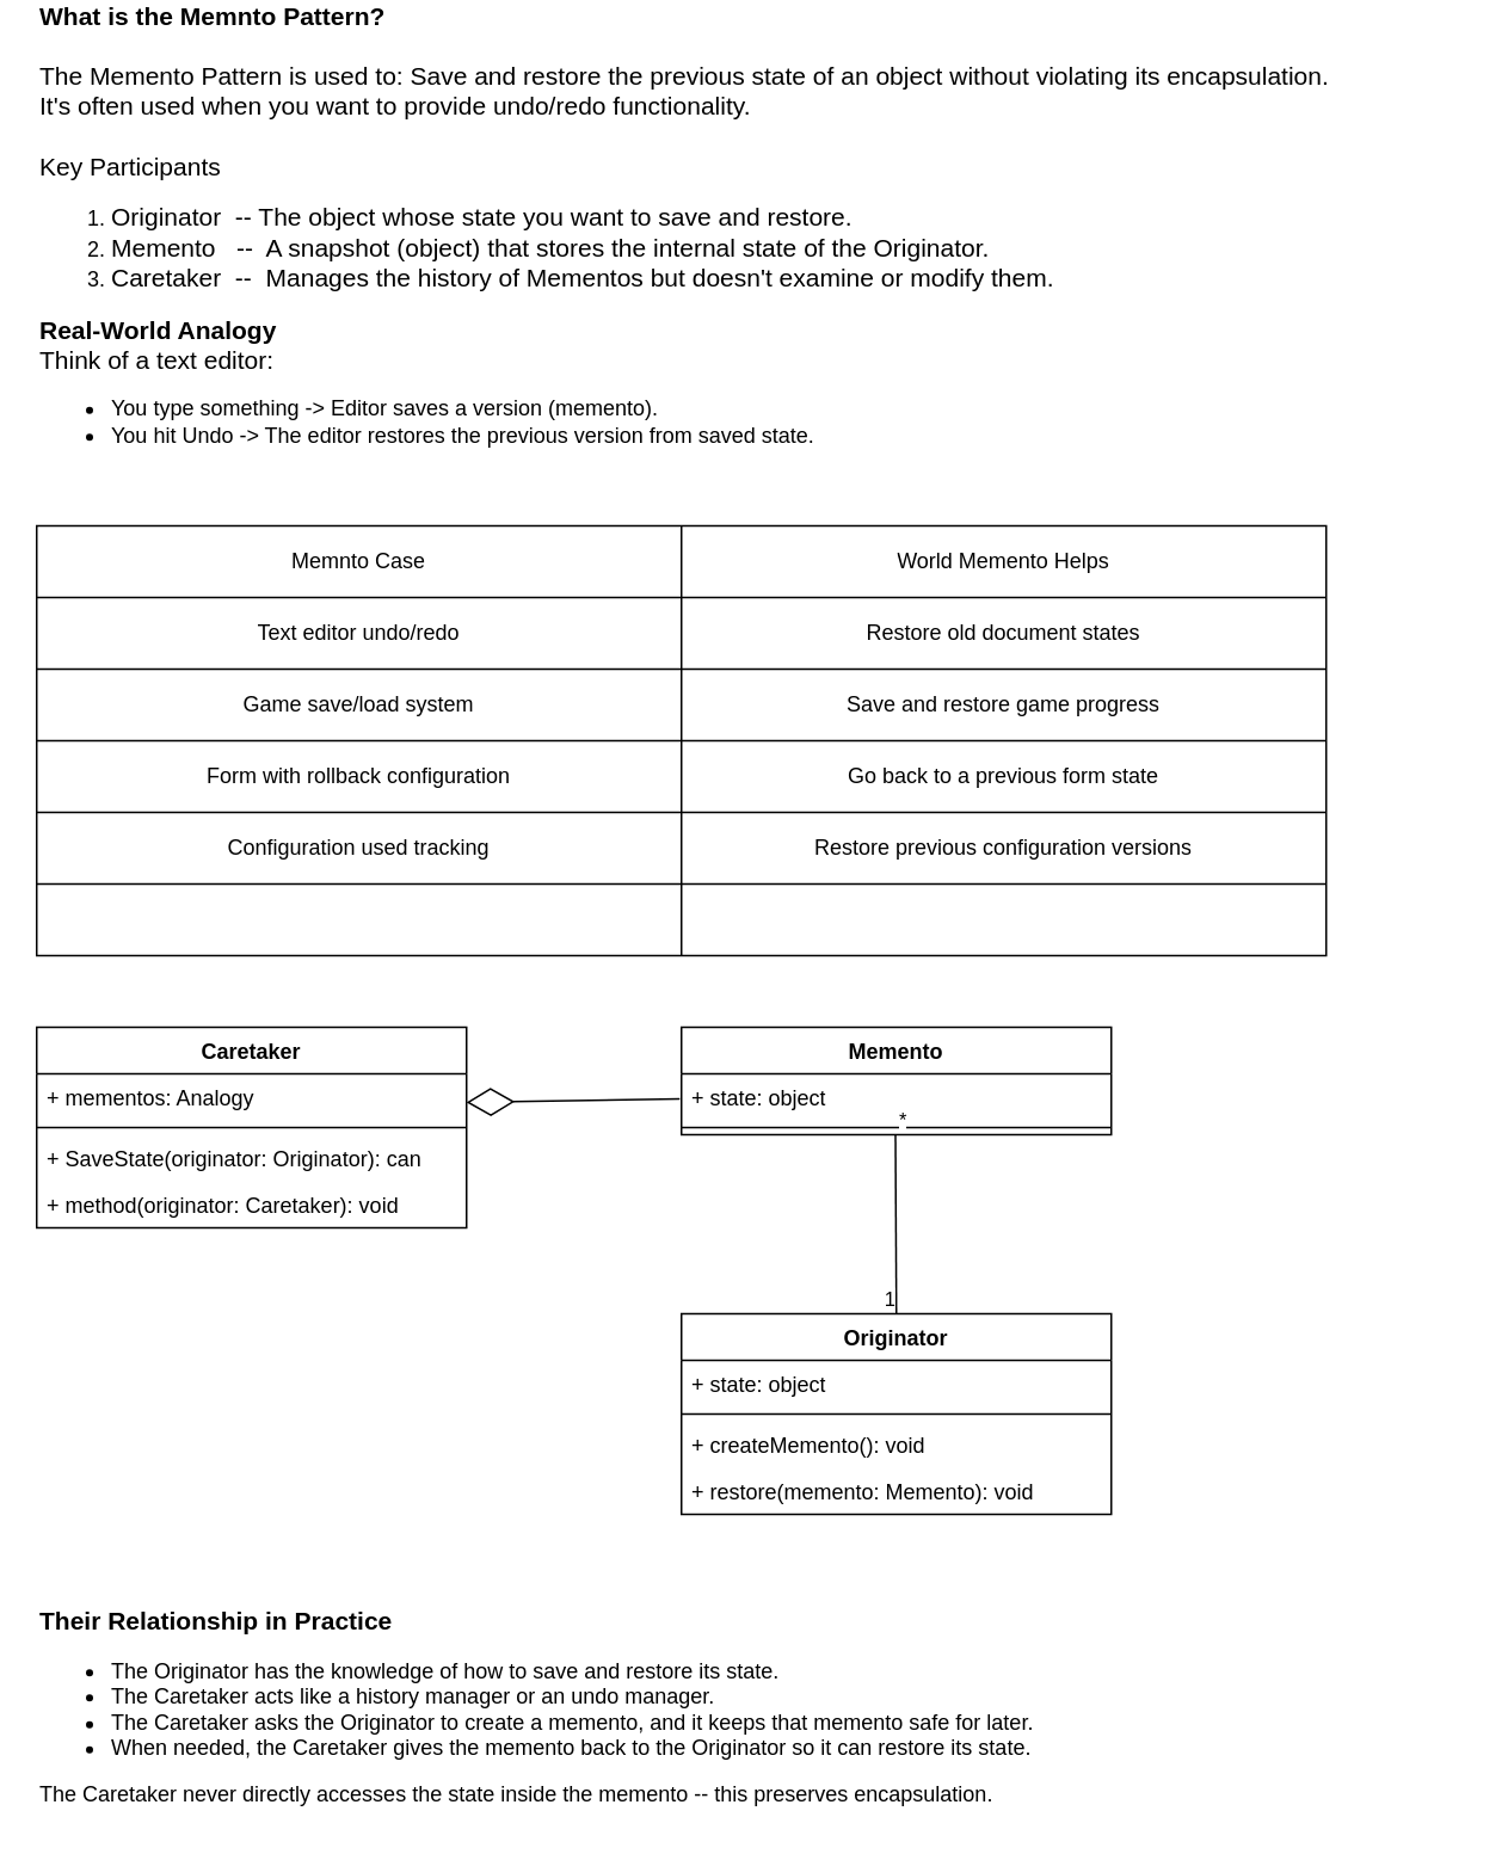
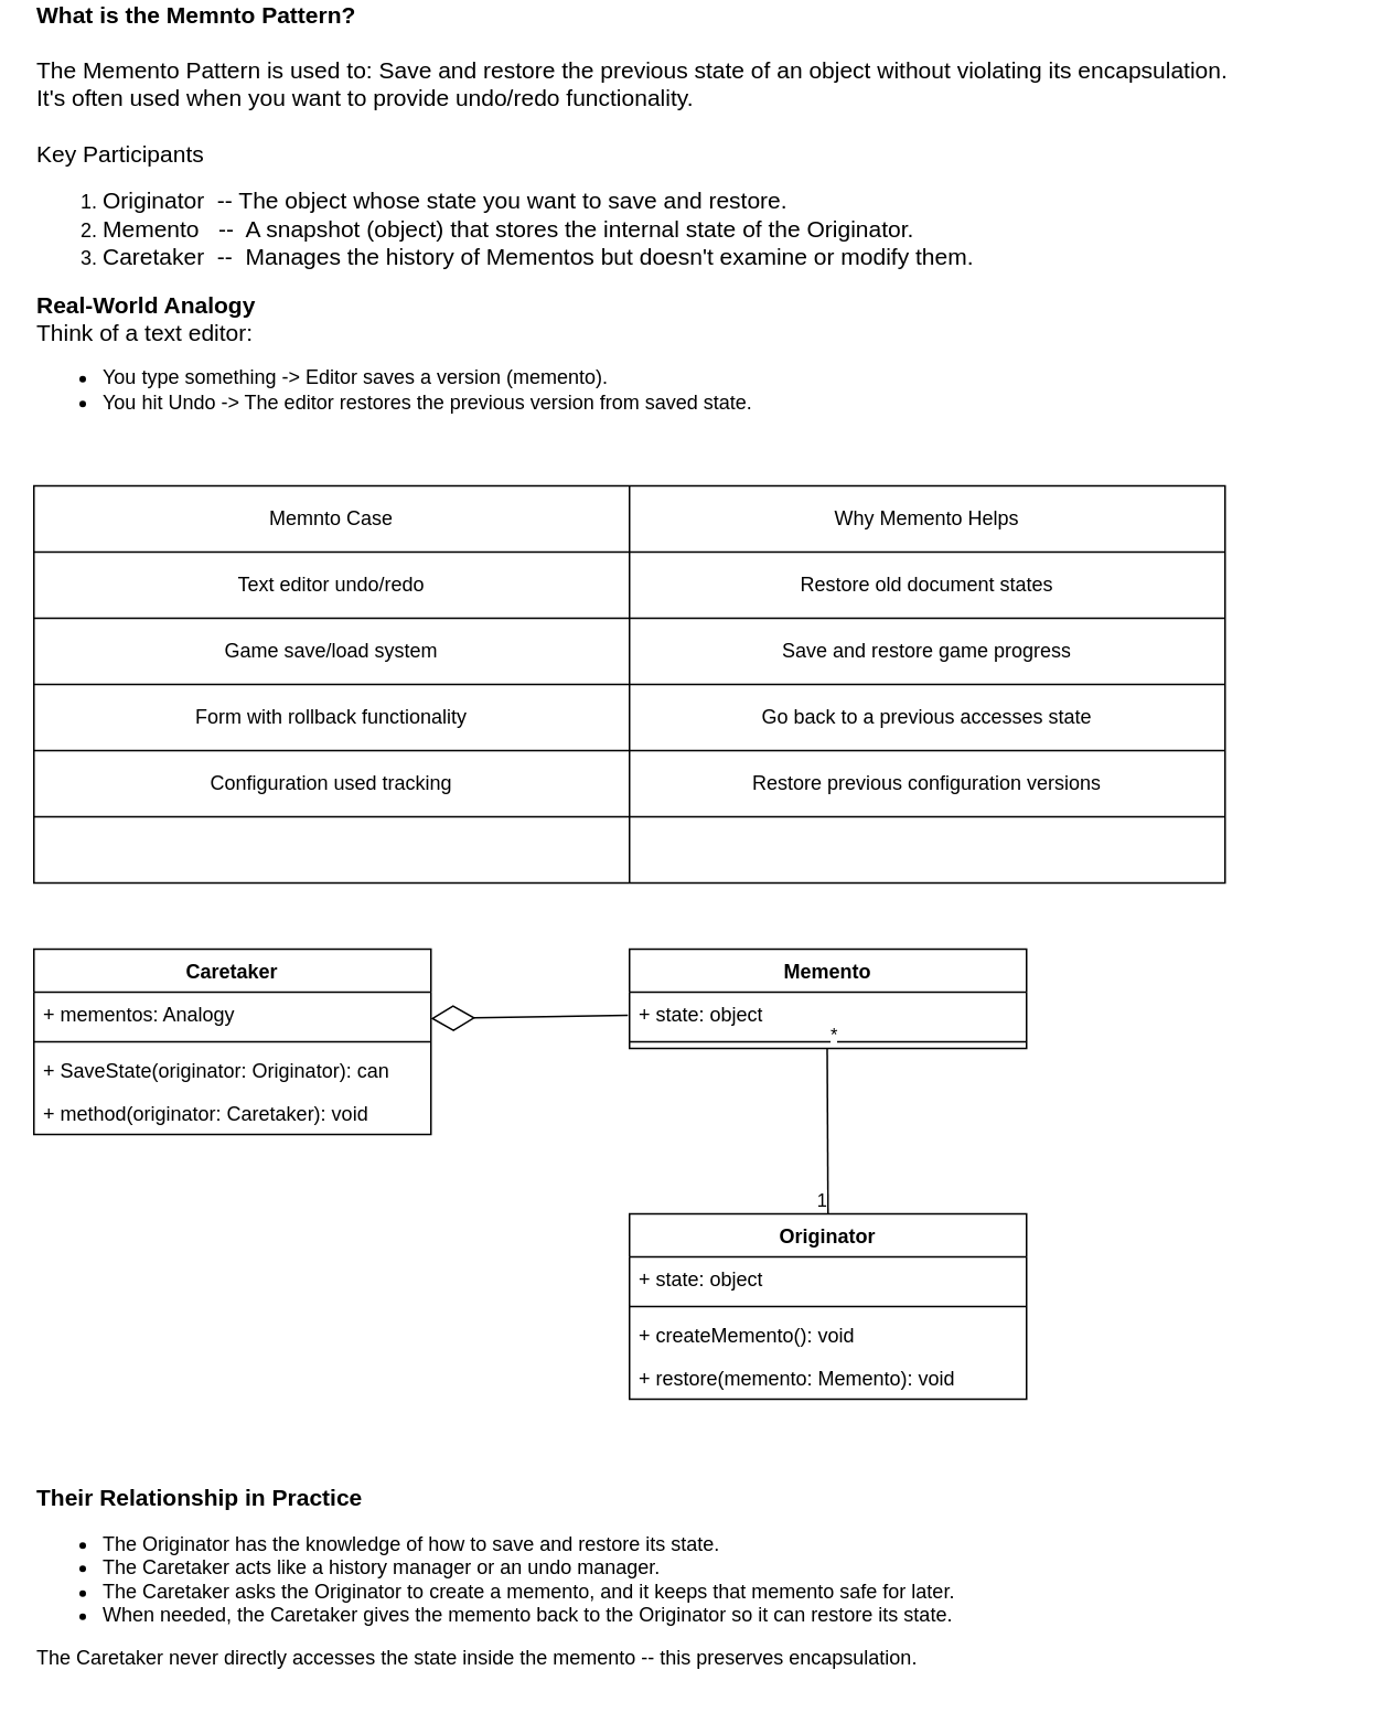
  <mxCell id="0" />
  <mxCell id="1" parent="0" />
  <mxCell id="2" value="&lt;div&gt;&lt;b&gt;&lt;font style=&quot;font-size: 14px;&quot;&gt;What is the Memnto Pattern?&lt;/font&gt;&lt;/b&gt;&lt;/div&gt;&lt;div&gt;&lt;b&gt;&lt;font style=&quot;font-size: 14px;&quot;&gt;&lt;br&gt;&lt;/font&gt;&lt;/b&gt;&lt;/div&gt;&lt;div&gt;&lt;font style=&quot;font-size: 14px;&quot;&gt;The Memento Pattern is used to: Save and restore the previous state of an object without violating its encapsulation.&lt;/font&gt;&lt;/div&gt;&lt;div&gt;&lt;font style=&quot;font-size: 14px;&quot;&gt;It's often used when you want to provide undo/redo functionality.&lt;/font&gt;&lt;/div&gt;&lt;div&gt;&lt;font style=&quot;font-size: 14px;&quot;&gt;&lt;br&gt;&lt;/font&gt;&lt;/div&gt;&lt;div&gt;&lt;font style=&quot;font-size: 14px;&quot;&gt;Key Participants&lt;/font&gt;&lt;/div&gt;&lt;div&gt;&lt;ol&gt;&lt;li&gt;&lt;font style=&quot;font-size: 14px;&quot;&gt;Originator&amp;nbsp; -- The object whose state you want to save and restore.&lt;/font&gt;&lt;/li&gt;&lt;li&gt;&lt;font style=&quot;font-size: 14px;&quot;&gt;Memento&amp;nbsp;&amp;nbsp; --&amp;nbsp; A snapshot (object) that stores the internal state of the Originator.&lt;/font&gt;&lt;/li&gt;&lt;li&gt;&lt;font style=&quot;font-size: 14px;&quot;&gt;Caretaker&amp;nbsp; --&amp;nbsp; Manages the history of Mementos but doesn't examine or modify them.&lt;/font&gt;&lt;/li&gt;&lt;/ol&gt;&lt;div&gt;&lt;b&gt;&lt;font style=&quot;font-size: 14px;&quot;&gt;Real-World Analogy&lt;/font&gt;&lt;/b&gt;&lt;/div&gt;&lt;div&gt;&lt;font style=&quot;font-size: 14px;&quot;&gt;Think of a text editor:&lt;/font&gt;&lt;/div&gt;&lt;div&gt;&lt;ul&gt;&lt;li&gt;You type something -&amp;gt; Editor saves a version (memento).&lt;/li&gt;&lt;li&gt;You hit Undo -&amp;gt; The editor restores the previous version from saved state.&lt;/li&gt;&lt;/ul&gt;&lt;div&gt;&lt;br&gt;&lt;/div&gt;&lt;/div&gt;&lt;/div&gt;" style="text;html=1;align=left;verticalAlign=middle;whiteSpace=wrap;rounded=0;" vertex="1" parent="1"><mxGeometry x="20" y="20" width="800" height="230" as="geometry" /></mxCell>
  <mxCell id="3" value="" style="shape=table;startSize=0;container=1;collapsible=0;childLayout=tableLayout;" vertex="1" parent="1"><mxGeometry x="20" y="290" width="720" height="240" as="geometry" /></mxCell>
  <mxCell id="4" value="" style="shape=tableRow;horizontal=0;startSize=0;swimlaneHead=0;swimlaneBody=0;strokeColor=inherit;top=0;left=0;bottom=0;right=0;collapsible=0;dropTarget=0;fillColor=none;points=[[0,0.5],[1,0.5]];portConstraint=eastwest;" vertex="1" parent="3"><mxGeometry width="720" height="40" as="geometry" /></mxCell>
  <mxCell id="5" value="Memnto Case" style="shape=partialRectangle;html=1;whiteSpace=wrap;connectable=0;strokeColor=inherit;overflow=hidden;fillColor=none;top=0;left=0;bottom=0;right=0;pointerEvents=1;" vertex="1" parent="4"><mxGeometry width="360" height="40" as="geometry"><mxRectangle width="360" height="40" as="alternateBounds" /></mxGeometry></mxCell>
- <mxCell id="6" value="World Memento Helps" style="shape=partialRectangle;html=1;whiteSpace=wrap;connectable=0;strokeColor=inherit;overflow=hidden;fillColor=none;top=0;left=0;bottom=0;right=0;pointerEvents=1;" vertex="1" parent="4"><mxGeometry x="360" width="360" height="40" as="geometry"><mxRectangle width="360" height="40" as="alternateBounds" /></mxGeometry></mxCell>
+ <mxCell id="6" value="Why Memento Helps" style="shape=partialRectangle;html=1;whiteSpace=wrap;connectable=0;strokeColor=inherit;overflow=hidden;fillColor=none;top=0;left=0;bottom=0;right=0;pointerEvents=1;" vertex="1" parent="4"><mxGeometry x="360" width="360" height="40" as="geometry"><mxRectangle width="360" height="40" as="alternateBounds" /></mxGeometry></mxCell>
  <mxCell id="7" value="" style="shape=tableRow;horizontal=0;startSize=0;swimlaneHead=0;swimlaneBody=0;strokeColor=inherit;top=0;left=0;bottom=0;right=0;collapsible=0;dropTarget=0;fillColor=none;points=[[0,0.5],[1,0.5]];portConstraint=eastwest;" vertex="1" parent="3"><mxGeometry y="40" width="720" height="40" as="geometry" /></mxCell>
  <mxCell id="8" value="Text editor undo/redo" style="shape=partialRectangle;html=1;whiteSpace=wrap;connectable=0;strokeColor=inherit;overflow=hidden;fillColor=none;top=0;left=0;bottom=0;right=0;pointerEvents=1;" vertex="1" parent="7"><mxGeometry width="360" height="40" as="geometry"><mxRectangle width="360" height="40" as="alternateBounds" /></mxGeometry></mxCell>
  <mxCell id="9" value="Restore old document states" style="shape=partialRectangle;html=1;whiteSpace=wrap;connectable=0;strokeColor=inherit;overflow=hidden;fillColor=none;top=0;left=0;bottom=0;right=0;pointerEvents=1;" vertex="1" parent="7"><mxGeometry x="360" width="360" height="40" as="geometry"><mxRectangle width="360" height="40" as="alternateBounds" /></mxGeometry></mxCell>
  <mxCell id="10" value="" style="shape=tableRow;horizontal=0;startSize=0;swimlaneHead=0;swimlaneBody=0;strokeColor=inherit;top=0;left=0;bottom=0;right=0;collapsible=0;dropTarget=0;fillColor=none;points=[[0,0.5],[1,0.5]];portConstraint=eastwest;" vertex="1" parent="3"><mxGeometry y="80" width="720" height="40" as="geometry" /></mxCell>
  <mxCell id="11" value="Game save/load system" style="shape=partialRectangle;html=1;whiteSpace=wrap;connectable=0;strokeColor=inherit;overflow=hidden;fillColor=none;top=0;left=0;bottom=0;right=0;pointerEvents=1;" vertex="1" parent="10"><mxGeometry width="360" height="40" as="geometry"><mxRectangle width="360" height="40" as="alternateBounds" /></mxGeometry></mxCell>
  <mxCell id="12" value="Save and restore game progress" style="shape=partialRectangle;html=1;whiteSpace=wrap;connectable=0;strokeColor=inherit;overflow=hidden;fillColor=none;top=0;left=0;bottom=0;right=0;pointerEvents=1;" vertex="1" parent="10"><mxGeometry x="360" width="360" height="40" as="geometry"><mxRectangle width="360" height="40" as="alternateBounds" /></mxGeometry></mxCell>
  <mxCell id="13" value="" style="shape=tableRow;horizontal=0;startSize=0;swimlaneHead=0;swimlaneBody=0;strokeColor=inherit;top=0;left=0;bottom=0;right=0;collapsible=0;dropTarget=0;fillColor=none;points=[[0,0.5],[1,0.5]];portConstraint=eastwest;" vertex="1" parent="3"><mxGeometry y="120" width="720" height="40" as="geometry" /></mxCell>
- <mxCell id="14" value="Form with rollback configuration" style="shape=partialRectangle;html=1;whiteSpace=wrap;connectable=0;strokeColor=inherit;overflow=hidden;fillColor=none;top=0;left=0;bottom=0;right=0;pointerEvents=1;" vertex="1" parent="13"><mxGeometry width="360" height="40" as="geometry"><mxRectangle width="360" height="40" as="alternateBounds" /></mxGeometry></mxCell>
- <mxCell id="15" value="Go back to a previous form state" style="shape=partialRectangle;html=1;whiteSpace=wrap;connectable=0;strokeColor=inherit;overflow=hidden;fillColor=none;top=0;left=0;bottom=0;right=0;pointerEvents=1;" vertex="1" parent="13"><mxGeometry x="360" width="360" height="40" as="geometry"><mxRectangle width="360" height="40" as="alternateBounds" /></mxGeometry></mxCell>
+ <mxCell id="14" value="Form with rollback functionality" style="shape=partialRectangle;html=1;whiteSpace=wrap;connectable=0;strokeColor=inherit;overflow=hidden;fillColor=none;top=0;left=0;bottom=0;right=0;pointerEvents=1;" vertex="1" parent="13"><mxGeometry width="360" height="40" as="geometry"><mxRectangle width="360" height="40" as="alternateBounds" /></mxGeometry></mxCell>
+ <mxCell id="15" value="Go back to a previous accesses state" style="shape=partialRectangle;html=1;whiteSpace=wrap;connectable=0;strokeColor=inherit;overflow=hidden;fillColor=none;top=0;left=0;bottom=0;right=0;pointerEvents=1;" vertex="1" parent="13"><mxGeometry x="360" width="360" height="40" as="geometry"><mxRectangle width="360" height="40" as="alternateBounds" /></mxGeometry></mxCell>
  <mxCell id="16" value="" style="shape=tableRow;horizontal=0;startSize=0;swimlaneHead=0;swimlaneBody=0;strokeColor=inherit;top=0;left=0;bottom=0;right=0;collapsible=0;dropTarget=0;fillColor=none;points=[[0,0.5],[1,0.5]];portConstraint=eastwest;" vertex="1" parent="3"><mxGeometry y="160" width="720" height="40" as="geometry" /></mxCell>
  <mxCell id="17" value="Configuration used tracking" style="shape=partialRectangle;html=1;whiteSpace=wrap;connectable=0;strokeColor=inherit;overflow=hidden;fillColor=none;top=0;left=0;bottom=0;right=0;pointerEvents=1;" vertex="1" parent="16"><mxGeometry width="360" height="40" as="geometry"><mxRectangle width="360" height="40" as="alternateBounds" /></mxGeometry></mxCell>
  <mxCell id="18" value="Restore previous configuration versions" style="shape=partialRectangle;html=1;whiteSpace=wrap;connectable=0;strokeColor=inherit;overflow=hidden;fillColor=none;top=0;left=0;bottom=0;right=0;pointerEvents=1;" vertex="1" parent="16"><mxGeometry x="360" width="360" height="40" as="geometry"><mxRectangle width="360" height="40" as="alternateBounds" /></mxGeometry></mxCell>
  <mxCell id="19" value="" style="shape=tableRow;horizontal=0;startSize=0;swimlaneHead=0;swimlaneBody=0;strokeColor=inherit;top=0;left=0;bottom=0;right=0;collapsible=0;dropTarget=0;fillColor=none;points=[[0,0.5],[1,0.5]];portConstraint=eastwest;" vertex="1" parent="3"><mxGeometry y="200" width="720" height="40" as="geometry" /></mxCell>
  <mxCell id="20" value="" style="shape=partialRectangle;html=1;whiteSpace=wrap;connectable=0;strokeColor=inherit;overflow=hidden;fillColor=none;top=0;left=0;bottom=0;right=0;pointerEvents=1;" vertex="1" parent="19"><mxGeometry width="360" height="40" as="geometry"><mxRectangle width="360" height="40" as="alternateBounds" /></mxGeometry></mxCell>
  <mxCell id="21" value="" style="shape=partialRectangle;html=1;whiteSpace=wrap;connectable=0;strokeColor=inherit;overflow=hidden;fillColor=none;top=0;left=0;bottom=0;right=0;pointerEvents=1;" vertex="1" parent="19"><mxGeometry x="360" width="360" height="40" as="geometry"><mxRectangle width="360" height="40" as="alternateBounds" /></mxGeometry></mxCell>
  <mxCell id="22" value="Caretaker" style="swimlane;fontStyle=1;align=center;verticalAlign=top;childLayout=stackLayout;horizontal=1;startSize=26;horizontalStack=0;resizeParent=1;resizeParentMax=0;resizeLast=0;collapsible=1;marginBottom=0;whiteSpace=wrap;html=1;" vertex="1" parent="1"><mxGeometry x="20" y="570" width="240" height="112" as="geometry" /></mxCell>
  <mxCell id="23" value="+ mementos: Analogy" style="text;strokeColor=none;fillColor=none;align=left;verticalAlign=top;spacingLeft=4;spacingRight=4;overflow=hidden;rotatable=0;points=[[0,0.5],[1,0.5]];portConstraint=eastwest;whiteSpace=wrap;html=1;" vertex="1" parent="22"><mxGeometry y="26" width="240" height="26" as="geometry" /></mxCell>
  <mxCell id="24" value="" style="line;strokeWidth=1;fillColor=none;align=left;verticalAlign=middle;spacingTop=-1;spacingLeft=3;spacingRight=3;rotatable=0;labelPosition=right;points=[];portConstraint=eastwest;strokeColor=inherit;" vertex="1" parent="22"><mxGeometry y="52" width="240" height="8" as="geometry" /></mxCell>
  <mxCell id="25" value="+ SaveState(originator: Originator): can" style="text;strokeColor=none;fillColor=none;align=left;verticalAlign=top;spacingLeft=4;spacingRight=4;overflow=hidden;rotatable=0;points=[[0,0.5],[1,0.5]];portConstraint=eastwest;whiteSpace=wrap;html=1;" vertex="1" parent="22"><mxGeometry y="60" width="240" height="26" as="geometry" /></mxCell>
  <mxCell id="26" value="+ method(originator: Caretaker): void" style="text;strokeColor=none;fillColor=none;align=left;verticalAlign=top;spacingLeft=4;spacingRight=4;overflow=hidden;rotatable=0;points=[[0,0.5],[1,0.5]];portConstraint=eastwest;whiteSpace=wrap;html=1;" vertex="1" parent="22"><mxGeometry y="86" width="240" height="26" as="geometry" /></mxCell>
  <mxCell id="27" value="Originator" style="swimlane;fontStyle=1;align=center;verticalAlign=top;childLayout=stackLayout;horizontal=1;startSize=26;horizontalStack=0;resizeParent=1;resizeParentMax=0;resizeLast=0;collapsible=1;marginBottom=0;whiteSpace=wrap;html=1;" vertex="1" parent="1"><mxGeometry x="380" y="730" width="240" height="112" as="geometry" /></mxCell>
  <mxCell id="28" value="+ state: object" style="text;strokeColor=none;fillColor=none;align=left;verticalAlign=top;spacingLeft=4;spacingRight=4;overflow=hidden;rotatable=0;points=[[0,0.5],[1,0.5]];portConstraint=eastwest;whiteSpace=wrap;html=1;" vertex="1" parent="27"><mxGeometry y="26" width="240" height="26" as="geometry" /></mxCell>
  <mxCell id="29" value="" style="line;strokeWidth=1;fillColor=none;align=left;verticalAlign=middle;spacingTop=-1;spacingLeft=3;spacingRight=3;rotatable=0;labelPosition=right;points=[];portConstraint=eastwest;strokeColor=inherit;" vertex="1" parent="27"><mxGeometry y="52" width="240" height="8" as="geometry" /></mxCell>
  <mxCell id="30" value="+ createMemento(): void" style="text;strokeColor=none;fillColor=none;align=left;verticalAlign=top;spacingLeft=4;spacingRight=4;overflow=hidden;rotatable=0;points=[[0,0.5],[1,0.5]];portConstraint=eastwest;whiteSpace=wrap;html=1;" vertex="1" parent="27"><mxGeometry y="60" width="240" height="26" as="geometry" /></mxCell>
  <mxCell id="31" value="+ restore(memento: Memento): void" style="text;strokeColor=none;fillColor=none;align=left;verticalAlign=top;spacingLeft=4;spacingRight=4;overflow=hidden;rotatable=0;points=[[0,0.5],[1,0.5]];portConstraint=eastwest;whiteSpace=wrap;html=1;" vertex="1" parent="27"><mxGeometry y="86" width="240" height="26" as="geometry" /></mxCell>
  <mxCell id="32" value="" style="endArrow=diamondThin;endFill=0;endSize=24;html=1;rounded=0;entryX=1.008;entryY=-0.038;entryDx=0;entryDy=0;entryPerimeter=0;exitX=0.004;exitY=-0.115;exitDx=0;exitDy=0;exitPerimeter=0;" edge="1" parent="1"><mxGeometry width="160" relative="1" as="geometry"><mxPoint x="379.04" y="610" as="sourcePoint" /><mxPoint x="260" y="612.002" as="targetPoint" /></mxGeometry></mxCell>
  <mxCell id="33" value="Memento" style="swimlane;fontStyle=1;align=center;verticalAlign=top;childLayout=stackLayout;horizontal=1;startSize=26;horizontalStack=0;resizeParent=1;resizeParentMax=0;resizeLast=0;collapsible=1;marginBottom=0;whiteSpace=wrap;html=1;" vertex="1" parent="1"><mxGeometry x="380" y="570" width="240" height="60" as="geometry" /></mxCell>
  <mxCell id="34" value="+ state: object" style="text;strokeColor=none;fillColor=none;align=left;verticalAlign=top;spacingLeft=4;spacingRight=4;overflow=hidden;rotatable=0;points=[[0,0.5],[1,0.5]];portConstraint=eastwest;whiteSpace=wrap;html=1;" vertex="1" parent="33"><mxGeometry y="26" width="240" height="26" as="geometry" /></mxCell>
  <mxCell id="35" value="" style="line;strokeWidth=1;fillColor=none;align=left;verticalAlign=middle;spacingTop=-1;spacingLeft=3;spacingRight=3;rotatable=0;labelPosition=right;points=[];portConstraint=eastwest;strokeColor=inherit;" vertex="1" parent="33"><mxGeometry y="52" width="240" height="8" as="geometry" /></mxCell>
  <mxCell id="36" value="" style="endArrow=none;html=1;edgeStyle=orthogonalEdgeStyle;rounded=0;exitX=0.5;exitY=1;exitDx=0;exitDy=0;entryX=0.5;entryY=0;entryDx=0;entryDy=0;" edge="1" parent="1" target="27"><mxGeometry relative="1" as="geometry"><mxPoint x="499.5" y="630" as="sourcePoint" /><mxPoint x="499.5" y="720" as="targetPoint" /></mxGeometry></mxCell>
  <mxCell id="37" value="*" style="edgeLabel;resizable=0;html=1;align=left;verticalAlign=bottom;" connectable="0" vertex="1" parent="36"><mxGeometry x="-1" relative="1" as="geometry" /></mxCell>
  <mxCell id="38" value="1" style="edgeLabel;resizable=0;html=1;align=right;verticalAlign=bottom;" connectable="0" vertex="1" parent="36"><mxGeometry x="1" relative="1" as="geometry" /></mxCell>
  <mxCell id="39" value="&lt;div&gt;&lt;font style=&quot;font-size: 14px;&quot;&gt;&lt;b&gt;Their Relationship in Practice&lt;/b&gt;&lt;/font&gt;&lt;/div&gt;&lt;div&gt;&lt;ul&gt;&lt;li&gt;The Originator has the knowledge of how to save and restore its state.&lt;/li&gt;&lt;li&gt;The Caretaker acts like a history manager or an undo manager.&lt;/li&gt;&lt;li&gt;The Caretaker asks the Originator to create a memento, and it keeps that memento safe for later.&lt;/li&gt;&lt;li&gt;When needed, the Caretaker gives the memento back to the Originator so it can restore its state.&lt;/li&gt;&lt;/ul&gt;&lt;div&gt;The Caretaker never directly accesses the state inside the memento -- this preserves encapsulation.&lt;br&gt;&lt;/div&gt;&lt;/div&gt;" style="text;html=1;align=left;verticalAlign=middle;whiteSpace=wrap;rounded=0;" vertex="1" parent="1"><mxGeometry x="20" y="890" width="760" height="120" as="geometry" /></mxCell>
